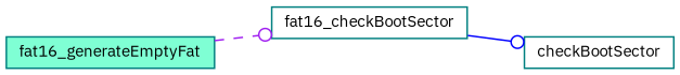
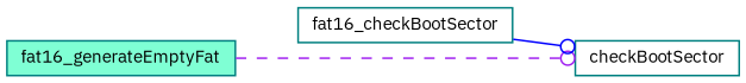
  digraph {
    fontname="IBM Plex Sans"
    rankdir=LR
    node [color=teal fillcolor=white fontname="IBM Plex Sans" fontsize=10 shape=record style=filled]
    edge [arrowhead=odot fontname="IBM Plex Sans" fontsize=10 labelfontname=Helvetica labelfontsize=10]
    n1 [fillcolor=aquamarine fontcolor=black height=0.2 label=fat16_generateEmptyFat width=0.4]
    n2 [height=0.2 label=fat16_checkBootSector width=0.4]
    n3 [height=0.2 label=checkBootSector width=0.4]
-   n1 -> n2 [color=purple style=dashed]
+   n1 -> n3 [color=purple style=dashed]
    n2 -> n3 [color=blue style=solid]
  }
